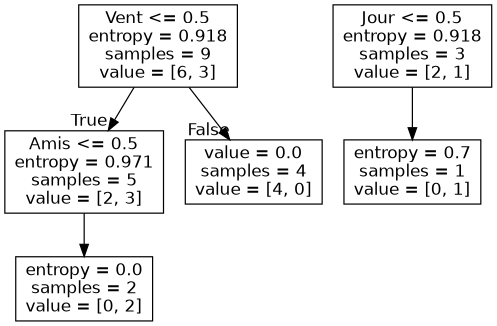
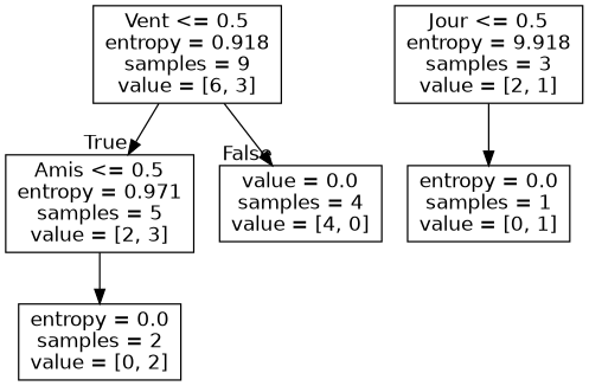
  digraph {
    node [fontname=helvetica shape=box]
    edge [fontname=helvetica]
    n1 [label="Vent <= 0.5\nentropy = 0.918\nsamples = 9\nvalue = [6, 3]"]
    n2 [label="Amis <= 0.5\nentropy = 0.971\nsamples = 5\nvalue = [2, 3]"]
    n3 [label="value = 0.0\nsamples = 4\nvalue = [4, 0]"]
    n4 [label="entropy = 0.0\nsamples = 2\nvalue = [0, 2]"]
-   n5 [label="Jour <= 0.5\nentropy = 0.918\nsamples = 3\nvalue = [2, 1]"]
-   n6 [label="entropy = 0.7\nsamples = 1\nvalue = [0, 1]"]
+   n5 [label="Jour <= 0.5\nentropy = 9.918\nsamples = 3\nvalue = [2, 1]"]
+   n6 [label="entropy = 0.0\nsamples = 1\nvalue = [0, 1]"]
    n1 -> n2 [headlabel=True labelangle=45 labeldistance=2.5]
    n1 -> n3 [headlabel=False labelangle=-45 labeldistance=2.5]
    n2 -> n4
    n5 -> n6
  }
